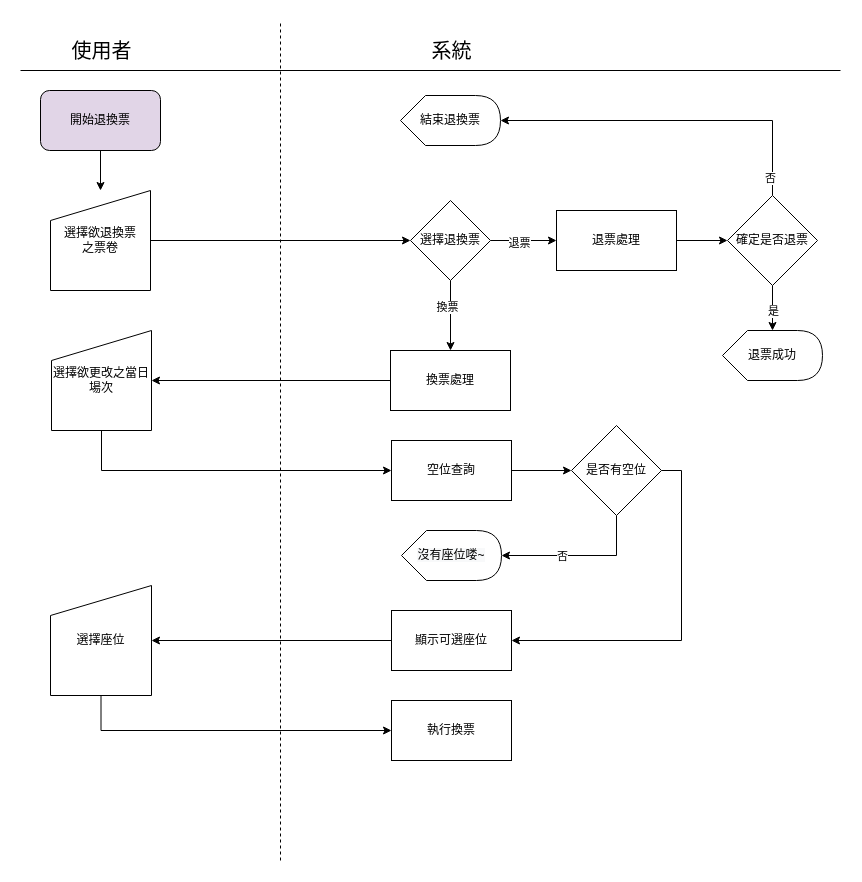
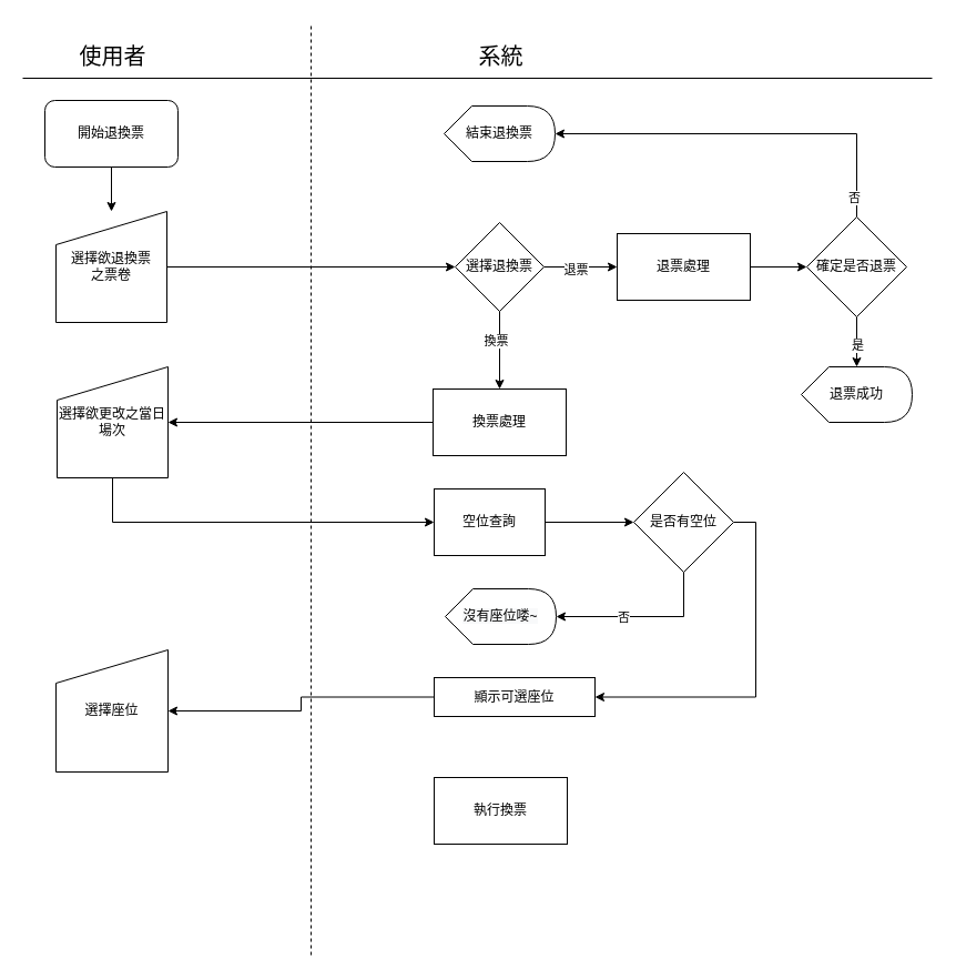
  <mxCell id="0" />
  <mxCell id="1" parent="0" />
  <mxCell id="2" value="&lt;font style=&quot;font-size: 20px&quot;&gt;使用者&lt;/font&gt;" style="text;html=1;align=center;verticalAlign=middle;resizable=0;points=[];autosize=1;" vertex="1" parent="1"><mxGeometry x="61" y="40" width="80" height="20" as="geometry" /></mxCell>
  <mxCell id="3" value="&lt;span style=&quot;font-size: 20px&quot;&gt;系統&lt;/span&gt;" style="text;html=1;align=center;verticalAlign=middle;resizable=0;points=[];autosize=1;" vertex="1" parent="1"><mxGeometry x="421" y="40" width="60" height="20" as="geometry" /></mxCell>
  <mxCell id="4" style="edgeStyle=orthogonalEdgeStyle;rounded=0;orthogonalLoop=1;jettySize=auto;html=1;exitX=1;exitY=0.5;exitDx=0;exitDy=0;entryX=0;entryY=0.5;entryDx=0;entryDy=0;" edge="1" parent="1" source="5" target="14"><mxGeometry relative="1" as="geometry" /></mxCell>
  <mxCell id="5" value="退票處理" style="rounded=0;whiteSpace=wrap;html=1;" vertex="1" parent="1"><mxGeometry x="556" y="210" width="120" height="60" as="geometry" /></mxCell>
  <mxCell id="6" style="edgeStyle=orthogonalEdgeStyle;rounded=0;orthogonalLoop=1;jettySize=auto;html=1;exitX=0.5;exitY=1;exitDx=0;exitDy=0;entryX=0.5;entryY=0;entryDx=0;entryDy=0;" edge="1" parent="1" source="7" target="9"><mxGeometry relative="1" as="geometry" /></mxCell>
- <mxCell id="7" value="開始退換票" style="rounded=1;whiteSpace=wrap;html=1;fillColor=#e1d5e7;" vertex="1" parent="1"><mxGeometry x="40" y="90" width="120" height="60" as="geometry" /></mxCell>
+ <mxCell id="7" value="開始退換票" style="rounded=1;whiteSpace=wrap;html=1;" vertex="1" parent="1"><mxGeometry x="40" y="90" width="120" height="60" as="geometry" /></mxCell>
  <mxCell id="8" style="edgeStyle=orthogonalEdgeStyle;rounded=0;orthogonalLoop=1;jettySize=auto;html=1;" edge="1" parent="1" source="9" target="36"><mxGeometry relative="1" as="geometry" /></mxCell>
  <mxCell id="9" value="選擇欲退換票&lt;br&gt;之票卷" style="shape=manualInput;whiteSpace=wrap;html=1;" vertex="1" parent="1"><mxGeometry x="50" y="190" width="100" height="100" as="geometry" /></mxCell>
  <mxCell id="10" style="edgeStyle=orthogonalEdgeStyle;rounded=0;orthogonalLoop=1;jettySize=auto;html=1;exitX=0.5;exitY=1;exitDx=0;exitDy=0;" edge="1" parent="1" source="14" target="15"><mxGeometry relative="1" as="geometry"><Array as="points"><mxPoint x="772" y="355" /><mxPoint x="757" y="355" /></Array></mxGeometry></mxCell>
  <mxCell id="11" value="是" style="edgeLabel;html=1;align=center;verticalAlign=middle;resizable=0;points=[];" vertex="1" connectable="0" parent="10"><mxGeometry x="0.079" y="2" relative="1" as="geometry"><mxPoint x="-2" y="1" as="offset" /></mxGeometry></mxCell>
  <mxCell id="12" style="edgeStyle=orthogonalEdgeStyle;rounded=0;orthogonalLoop=1;jettySize=auto;html=1;exitX=0.5;exitY=0;exitDx=0;exitDy=0;entryX=1;entryY=0.5;entryDx=0;entryDy=0;entryPerimeter=0;" edge="1" parent="1" source="14" target="37"><mxGeometry relative="1" as="geometry" /></mxCell>
  <mxCell id="13" value="否" style="edgeLabel;html=1;align=center;verticalAlign=middle;resizable=0;points=[];" vertex="1" connectable="0" parent="12"><mxGeometry x="-0.895" y="3" relative="1" as="geometry"><mxPoint as="offset" /></mxGeometry></mxCell>
  <mxCell id="14" value="&lt;font face=&quot;helvetica&quot;&gt;確定是否退票&lt;/font&gt;" style="rhombus;whiteSpace=wrap;html=1;" vertex="1" parent="1"><mxGeometry x="727" y="195" width="90" height="90" as="geometry" /></mxCell>
  <mxCell id="15" value="退票成功" style="shape=display;whiteSpace=wrap;html=1;" vertex="1" parent="1"><mxGeometry x="722" y="330" width="100" height="50" as="geometry" /></mxCell>
  <mxCell id="16" style="edgeStyle=orthogonalEdgeStyle;rounded=0;orthogonalLoop=1;jettySize=auto;html=1;" edge="1" parent="1" source="17" target="19"><mxGeometry relative="1" as="geometry" /></mxCell>
  <mxCell id="17" value="換票處理" style="rounded=0;whiteSpace=wrap;html=1;" vertex="1" parent="1"><mxGeometry x="390" y="350" width="120" height="60" as="geometry" /></mxCell>
  <mxCell id="18" style="edgeStyle=orthogonalEdgeStyle;rounded=0;orthogonalLoop=1;jettySize=auto;html=1;exitX=0.5;exitY=1;exitDx=0;exitDy=0;entryX=0;entryY=0.5;entryDx=0;entryDy=0;" edge="1" parent="1" source="19" target="21"><mxGeometry relative="1" as="geometry" /></mxCell>
  <mxCell id="19" value="選擇欲更改之當日場次" style="shape=manualInput;whiteSpace=wrap;html=1;" vertex="1" parent="1"><mxGeometry x="51" y="330" width="100" height="100" as="geometry" /></mxCell>
  <mxCell id="20" style="edgeStyle=orthogonalEdgeStyle;rounded=0;orthogonalLoop=1;jettySize=auto;html=1;exitX=1;exitY=0.5;exitDx=0;exitDy=0;entryX=0;entryY=0.5;entryDx=0;entryDy=0;" edge="1" parent="1" source="21" target="25"><mxGeometry relative="1" as="geometry" /></mxCell>
- <mxCell id="21" value="空位查詢" style="rounded=0;whiteSpace=wrap;html=1;" vertex="1" parent="1"><mxGeometry x="391" y="440" width="120" height="60" as="geometry" /></mxCell>
+ <mxCell id="21" value="空位查詢" style="rounded=0;whiteSpace=wrap;html=1;" vertex="1" parent="1"><mxGeometry x="391" y="440" width="100" height="60" as="geometry" /></mxCell>
  <mxCell id="22" style="edgeStyle=orthogonalEdgeStyle;rounded=0;orthogonalLoop=1;jettySize=auto;html=1;exitX=0.5;exitY=1;exitDx=0;exitDy=0;entryX=1;entryY=0.5;entryDx=0;entryDy=0;entryPerimeter=0;" edge="1" parent="1" source="25" target="26"><mxGeometry relative="1" as="geometry" /></mxCell>
  <mxCell id="23" value="否" style="edgeLabel;html=1;align=center;verticalAlign=middle;resizable=0;points=[];" vertex="1" connectable="0" parent="22"><mxGeometry x="0.092" y="2" relative="1" as="geometry"><mxPoint x="-10" y="-2" as="offset" /></mxGeometry></mxCell>
  <mxCell id="24" style="edgeStyle=orthogonalEdgeStyle;rounded=0;orthogonalLoop=1;jettySize=auto;html=1;exitX=1;exitY=0.5;exitDx=0;exitDy=0;entryX=1;entryY=0.5;entryDx=0;entryDy=0;" edge="1" parent="1" source="25" target="28"><mxGeometry relative="1" as="geometry" /></mxCell>
  <mxCell id="25" value="&lt;font face=&quot;helvetica&quot;&gt;是否有空位&lt;/font&gt;" style="rhombus;whiteSpace=wrap;html=1;" vertex="1" parent="1"><mxGeometry x="571" y="425" width="90" height="90" as="geometry" /></mxCell>
  <mxCell id="26" value="&#10;&#10;&lt;!--StartFragment--&gt;&lt;span style=&quot;font-family: Helvetica; font-size: 12px; font-style: normal; font-variant-ligatures: normal; font-variant-caps: normal; font-weight: 400; letter-spacing: normal; orphans: 2; text-align: center; text-indent: 0px; text-transform: none; widows: 2; word-spacing: 0px; -webkit-text-stroke-width: 0px; background-color: rgb(248, 249, 250); text-decoration-style: initial; text-decoration-color: initial; float: none; display: inline !important;&quot;&gt;沒有座位喽~&lt;/span&gt;&lt;!--EndFragment--&gt;&#10;&#10;" style="shape=display;whiteSpace=wrap;html=1;" vertex="1" parent="1"><mxGeometry x="401" y="530" width="100" height="50" as="geometry" /></mxCell>
  <mxCell id="27" style="edgeStyle=orthogonalEdgeStyle;rounded=0;orthogonalLoop=1;jettySize=auto;html=1;exitX=0;exitY=0.5;exitDx=0;exitDy=0;entryX=1;entryY=0.5;entryDx=0;entryDy=0;" edge="1" parent="1" source="28" target="30"><mxGeometry relative="1" as="geometry" /></mxCell>
- <mxCell id="28" value="顯示可選座位" style="rounded=0;whiteSpace=wrap;html=1;" vertex="1" parent="1"><mxGeometry x="391" y="610" width="120" height="60" as="geometry" /></mxCell>
- <mxCell id="29" style="edgeStyle=orthogonalEdgeStyle;rounded=0;orthogonalLoop=1;jettySize=auto;html=1;exitX=0.5;exitY=1;exitDx=0;exitDy=0;entryX=0;entryY=0.5;entryDx=0;entryDy=0;" edge="1" parent="1" source="30" target="31"><mxGeometry relative="1" as="geometry" /></mxCell>
+ <mxCell id="28" value="顯示可選座位" style="rounded=0;whiteSpace=wrap;html=1;" vertex="1" parent="1"><mxGeometry x="391" y="610" width="145" height="35" as="geometry" /></mxCell>
  <mxCell id="30" value="選擇座位" style="shape=manualInput;whiteSpace=wrap;html=1;" vertex="1" parent="1"><mxGeometry x="50" y="585" width="101" height="110" as="geometry" /></mxCell>
  <mxCell id="31" value="執行換票" style="rounded=0;whiteSpace=wrap;html=1;" vertex="1" parent="1"><mxGeometry x="391" y="700" width="120" height="60" as="geometry" /></mxCell>
  <mxCell id="32" style="edgeStyle=orthogonalEdgeStyle;rounded=0;orthogonalLoop=1;jettySize=auto;html=1;exitX=0.5;exitY=1;exitDx=0;exitDy=0;entryX=0.5;entryY=0;entryDx=0;entryDy=0;" edge="1" parent="1" source="36" target="17"><mxGeometry relative="1" as="geometry" /></mxCell>
  <mxCell id="33" value="換票" style="edgeLabel;html=1;align=center;verticalAlign=middle;resizable=0;points=[];" vertex="1" connectable="0" parent="32"><mxGeometry x="-0.27" y="-4" relative="1" as="geometry"><mxPoint as="offset" /></mxGeometry></mxCell>
  <mxCell id="34" style="edgeStyle=orthogonalEdgeStyle;rounded=0;orthogonalLoop=1;jettySize=auto;html=1;exitX=1;exitY=0.5;exitDx=0;exitDy=0;entryX=0;entryY=0.5;entryDx=0;entryDy=0;" edge="1" parent="1" source="36" target="5"><mxGeometry relative="1" as="geometry" /></mxCell>
  <mxCell id="35" value="退票" style="edgeLabel;html=1;align=center;verticalAlign=middle;resizable=0;points=[];" vertex="1" connectable="0" parent="34"><mxGeometry x="-0.143" y="-2" relative="1" as="geometry"><mxPoint as="offset" /></mxGeometry></mxCell>
  <mxCell id="36" value="選擇退換票" style="rhombus;whiteSpace=wrap;html=1;" vertex="1" parent="1"><mxGeometry x="410" y="200" width="80" height="80" as="geometry" /></mxCell>
  <mxCell id="37" value="結束退換票" style="shape=display;whiteSpace=wrap;html=1;" vertex="1" parent="1"><mxGeometry x="400" y="95" width="100" height="50" as="geometry" /></mxCell>
  <mxCell id="38" value="" style="endArrow=none;dashed=1;html=1;" edge="1" parent="1"><mxGeometry width="50" height="50" relative="1" as="geometry"><mxPoint x="280" y="860" as="sourcePoint" /><mxPoint x="280" y="20" as="targetPoint" /></mxGeometry></mxCell>
  <mxCell id="39" value="" style="endArrow=none;html=1;" edge="1" parent="1"><mxGeometry width="50" height="50" relative="1" as="geometry"><mxPoint x="20" y="70" as="sourcePoint" /><mxPoint x="840" y="70" as="targetPoint" /></mxGeometry></mxCell>
